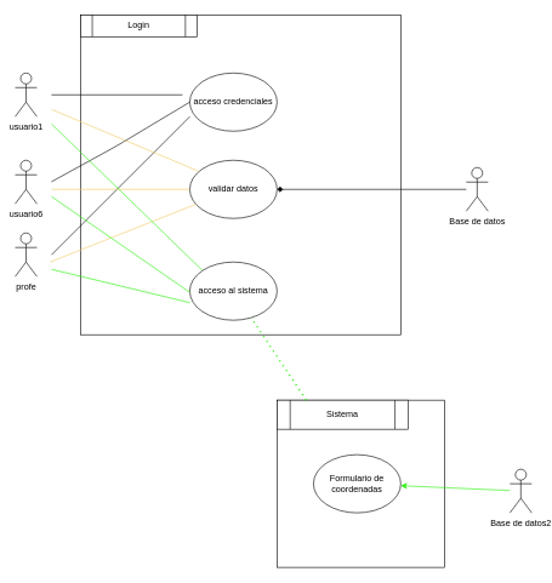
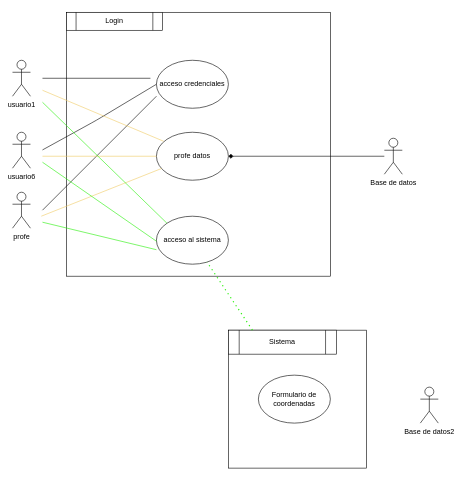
  <mxCell id="0" />
  <mxCell id="1" parent="0" />
  <mxCell id="2" value="usuario1" style="shape=umlActor;verticalLabelPosition=bottom;verticalAlign=top;html=1;outlineConnect=0;" vertex="1" parent="1"><mxGeometry x="20" y="100" width="30" height="60" as="geometry" /></mxCell>
  <mxCell id="3" value="usuario6" style="shape=umlActor;verticalLabelPosition=bottom;verticalAlign=top;html=1;outlineConnect=0;" vertex="1" parent="1"><mxGeometry x="20" y="220" width="30" height="60" as="geometry" /></mxCell>
  <mxCell id="4" value="profe" style="shape=umlActor;verticalLabelPosition=bottom;verticalAlign=top;html=1;outlineConnect=0;" vertex="1" parent="1"><mxGeometry x="20" y="320" width="30" height="60" as="geometry" /></mxCell>
  <mxCell id="5" value="" style="whiteSpace=wrap;html=1;aspect=fixed;" vertex="1" parent="1"><mxGeometry x="110" y="20" width="440" height="440" as="geometry" /></mxCell>
  <mxCell id="6" value="Login" style="shape=process;whiteSpace=wrap;html=1;backgroundOutline=1;" vertex="1" parent="1"><mxGeometry x="110" y="20" width="160" height="30" as="geometry" /></mxCell>
  <mxCell id="7" value="acceso credenciales" style="ellipse;whiteSpace=wrap;html=1;" vertex="1" parent="1"><mxGeometry x="260" y="100" width="120" height="80" as="geometry" /></mxCell>
- <mxCell id="8" value="validar datos" style="ellipse;whiteSpace=wrap;html=1;" vertex="1" parent="1"><mxGeometry x="260" y="220" width="120" height="80" as="geometry" /></mxCell>
+ <mxCell id="8" value="profe datos" style="ellipse;whiteSpace=wrap;html=1;" vertex="1" parent="1"><mxGeometry x="260" y="220" width="120" height="80" as="geometry" /></mxCell>
  <mxCell id="9" value="acceso al sistema" style="ellipse;whiteSpace=wrap;html=1;" vertex="1" parent="1"><mxGeometry x="260" y="360" width="120" height="80" as="geometry" /></mxCell>
  <mxCell id="10" value="" style="edgeStyle=none;html=1;entryX=1;entryY=0.5;entryDx=0;entryDy=0;endArrow=diamond;" edge="1" parent="1" source="11" target="8"><mxGeometry relative="1" as="geometry" /></mxCell>
  <mxCell id="11" value="Base de datos" style="shape=umlActor;verticalLabelPosition=bottom;verticalAlign=top;html=1;outlineConnect=0;" vertex="1" parent="1"><mxGeometry x="640" y="230" width="30" height="60" as="geometry" /></mxCell>
  <mxCell id="12" value="" style="endArrow=none;html=1;" edge="1" parent="1"><mxGeometry width="50" height="50" relative="1" as="geometry"><mxPoint x="70" y="130" as="sourcePoint" /><mxPoint x="250" y="130" as="targetPoint" /></mxGeometry></mxCell>
  <mxCell id="13" value="" style="endArrow=none;html=1;entryX=0;entryY=0.5;entryDx=0;entryDy=0;" edge="1" parent="1" target="7"><mxGeometry width="50" height="50" relative="1" as="geometry"><mxPoint x="70" y="249.5" as="sourcePoint" /><mxPoint x="250" y="249.5" as="targetPoint" /><Array as="points"><mxPoint x="160" y="200" /></Array></mxGeometry></mxCell>
  <mxCell id="14" value="" style="endArrow=none;html=1;entryX=0.341;entryY=0.318;entryDx=0;entryDy=0;entryPerimeter=0;" edge="1" parent="1" target="5"><mxGeometry width="50" height="50" relative="1" as="geometry"><mxPoint x="70" y="350" as="sourcePoint" /><mxPoint x="120" y="300" as="targetPoint" /></mxGeometry></mxCell>
  <mxCell id="15" value="" style="endArrow=none;html=1;entryX=0.1;entryY=0.188;entryDx=0;entryDy=0;entryPerimeter=0;strokeColor=#F0CB65;" edge="1" parent="1" target="8"><mxGeometry width="50" height="50" relative="1" as="geometry"><mxPoint x="70" y="150" as="sourcePoint" /><mxPoint x="120" y="100" as="targetPoint" /></mxGeometry></mxCell>
  <mxCell id="16" value="" style="endArrow=none;html=1;entryX=0;entryY=0.5;entryDx=0;entryDy=0;strokeColor=#F0CB65;" edge="1" parent="1" target="8"><mxGeometry width="50" height="50" relative="1" as="geometry"><mxPoint x="70" y="260" as="sourcePoint" /><mxPoint x="272" y="345.04" as="targetPoint" /></mxGeometry></mxCell>
  <mxCell id="17" value="" style="endArrow=none;html=1;strokeColor=#F0CB65;" edge="1" parent="1" target="8"><mxGeometry width="50" height="50" relative="1" as="geometry"><mxPoint x="68" y="360" as="sourcePoint" /><mxPoint x="270" y="445.04" as="targetPoint" /></mxGeometry></mxCell>
  <mxCell id="18" value="" style="endArrow=none;html=1;strokeColor=#28F00A;entryX=0;entryY=0;entryDx=0;entryDy=0;" edge="1" parent="1" target="9"><mxGeometry width="50" height="50" relative="1" as="geometry"><mxPoint x="70" y="170" as="sourcePoint" /><mxPoint x="120" y="120" as="targetPoint" /></mxGeometry></mxCell>
  <mxCell id="19" value="" style="endArrow=none;html=1;strokeColor=#28F00A;entryX=0;entryY=0;entryDx=0;entryDy=0;" edge="1" parent="1"><mxGeometry width="50" height="50" relative="1" as="geometry"><mxPoint x="70" y="270" as="sourcePoint" /><mxPoint x="260.004" y="401.716" as="targetPoint" /></mxGeometry></mxCell>
  <mxCell id="20" value="" style="endArrow=none;html=1;strokeColor=#28F00A;entryX=0;entryY=0;entryDx=0;entryDy=0;" edge="1" parent="1"><mxGeometry width="50" height="50" relative="1" as="geometry"><mxPoint x="70" y="370" as="sourcePoint" /><mxPoint x="260.004" y="415.856" as="targetPoint" /></mxGeometry></mxCell>
  <mxCell id="21" value="" style="whiteSpace=wrap;html=1;aspect=fixed;" vertex="1" parent="1"><mxGeometry x="380" y="550" width="230" height="230" as="geometry" /></mxCell>
  <mxCell id="22" value="Sistema" style="shape=process;whiteSpace=wrap;html=1;backgroundOutline=1;" vertex="1" parent="1"><mxGeometry x="380" y="550" width="180" height="40" as="geometry" /></mxCell>
  <mxCell id="23" value="" style="endArrow=none;dashed=1;html=1;dashPattern=1 3;strokeWidth=2;strokeColor=#28F00A;" edge="1" parent="1" target="9"><mxGeometry width="50" height="50" relative="1" as="geometry"><mxPoint x="420" y="550" as="sourcePoint" /><mxPoint x="500" y="560" as="targetPoint" /></mxGeometry></mxCell>
  <mxCell id="24" value="Formulario de coordenadas" style="ellipse;whiteSpace=wrap;html=1;" vertex="1" parent="1"><mxGeometry x="430" y="625" width="120" height="80" as="geometry" /></mxCell>
- <mxCell id="25" style="edgeStyle=none;html=1;strokeColor=#28F00A;" edge="1" parent="1" source="26" target="24"><mxGeometry relative="1" as="geometry" /></mxCell>
  <mxCell id="26" value="Base de datos2" style="shape=umlActor;verticalLabelPosition=bottom;verticalAlign=top;html=1;outlineConnect=0;" vertex="1" parent="1"><mxGeometry x="700" y="645" width="30" height="60" as="geometry" /></mxCell>
